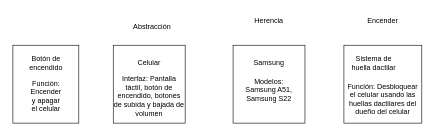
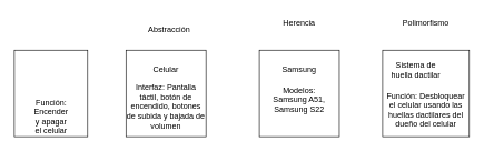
  <mxCell id="0" />
  <mxCell id="1" parent="0" />
  <mxCell id="2" value="" style="rounded=0;whiteSpace=wrap;html=1;" vertex="1" parent="1"><mxGeometry x="20.5" y="75" width="110" height="130" as="geometry" /></mxCell>
- <mxCell id="3" value="Botón de encendido" style="text;html=1;align=center;verticalAlign=middle;whiteSpace=wrap;rounded=0;" vertex="1" parent="1"><mxGeometry x="45.5" y="90" width="60" height="30" as="geometry" /></mxCell>
- <mxCell id="4" value="Función: Encender y apagar el celular" style="text;html=1;align=center;verticalAlign=middle;whiteSpace=wrap;rounded=0;" vertex="1" parent="1"><mxGeometry x="45.5" y="145" width="60" height="30" as="geometry" /></mxCell>
+ <mxCell id="4" value="Función: Encender y apagar el celular" style="text;html=1;align=center;verticalAlign=middle;whiteSpace=wrap;rounded=0;" vertex="1" parent="1"><mxGeometry x="45.5" y="160" width="60" height="30" as="geometry" /></mxCell>
  <mxCell id="5" value="Abstracción" style="text;html=1;align=center;verticalAlign=middle;whiteSpace=wrap;rounded=0;" vertex="1" parent="1"><mxGeometry x="223" y="30" width="60" height="30" as="geometry" /></mxCell>
  <mxCell id="6" value="" style="rounded=0;whiteSpace=wrap;html=1;" vertex="1" parent="1"><mxGeometry x="188" y="75" width="120" height="130" as="geometry" /></mxCell>
  <mxCell id="7" value="Celular" style="text;html=1;align=center;verticalAlign=middle;whiteSpace=wrap;rounded=0;" vertex="1" parent="1"><mxGeometry x="218" y="90" width="60" height="30" as="geometry" /></mxCell>
  <mxCell id="8" value="Interfaz: Pantalla táctil, botón de encendido, botones de subida y bajada de volumen" style="text;html=1;align=center;verticalAlign=middle;whiteSpace=wrap;rounded=0;" vertex="1" parent="1"><mxGeometry x="188" y="135" width="120" height="50" as="geometry" /></mxCell>
  <mxCell id="9" value="Herencia" style="text;html=1;align=center;verticalAlign=middle;whiteSpace=wrap;rounded=0;" vertex="1" parent="1"><mxGeometry x="418" y="20" width="60" height="30" as="geometry" /></mxCell>
  <mxCell id="10" value="" style="rounded=0;whiteSpace=wrap;html=1;" vertex="1" parent="1"><mxGeometry x="388" y="75" width="120" height="130" as="geometry" /></mxCell>
  <mxCell id="11" value="Samsung" style="text;html=1;align=center;verticalAlign=middle;whiteSpace=wrap;rounded=0;" vertex="1" parent="1"><mxGeometry x="418" y="90" width="60" height="30" as="geometry" /></mxCell>
  <mxCell id="12" value="Modelos: Samsung A51, Samsung S22" style="text;html=1;align=center;verticalAlign=middle;whiteSpace=wrap;rounded=0;" vertex="1" parent="1"><mxGeometry x="398" y="125" width="100" height="50" as="geometry" /></mxCell>
- <mxCell id="13" value="Encender" style="text;html=1;align=center;verticalAlign=middle;whiteSpace=wrap;rounded=0;" vertex="1" parent="1"><mxGeometry x="608" y="20" width="60" height="30" as="geometry" /></mxCell>
+ <mxCell id="13" value="Polimorfismo" style="text;html=1;align=center;verticalAlign=middle;whiteSpace=wrap;rounded=0;" vertex="1" parent="1"><mxGeometry x="608" y="20" width="60" height="30" as="geometry" /></mxCell>
  <mxCell id="14" value="" style="whiteSpace=wrap;html=1;aspect=fixed;" vertex="1" parent="1"><mxGeometry x="573" y="75" width="130" height="130" as="geometry" /></mxCell>
  <mxCell id="15" value="Sistema de huella dactilar" style="text;html=1;align=center;verticalAlign=middle;whiteSpace=wrap;rounded=0;" vertex="1" parent="1"><mxGeometry x="578" y="90" width="90" height="30" as="geometry" /></mxCell>
  <mxCell id="16" value="Función: Desbloquear el celular usando las huellas dactilares del dueño del celular" style="text;html=1;align=center;verticalAlign=middle;whiteSpace=wrap;rounded=0;" vertex="1" parent="1"><mxGeometry x="578" y="135" width="120" height="60" as="geometry" /></mxCell>
